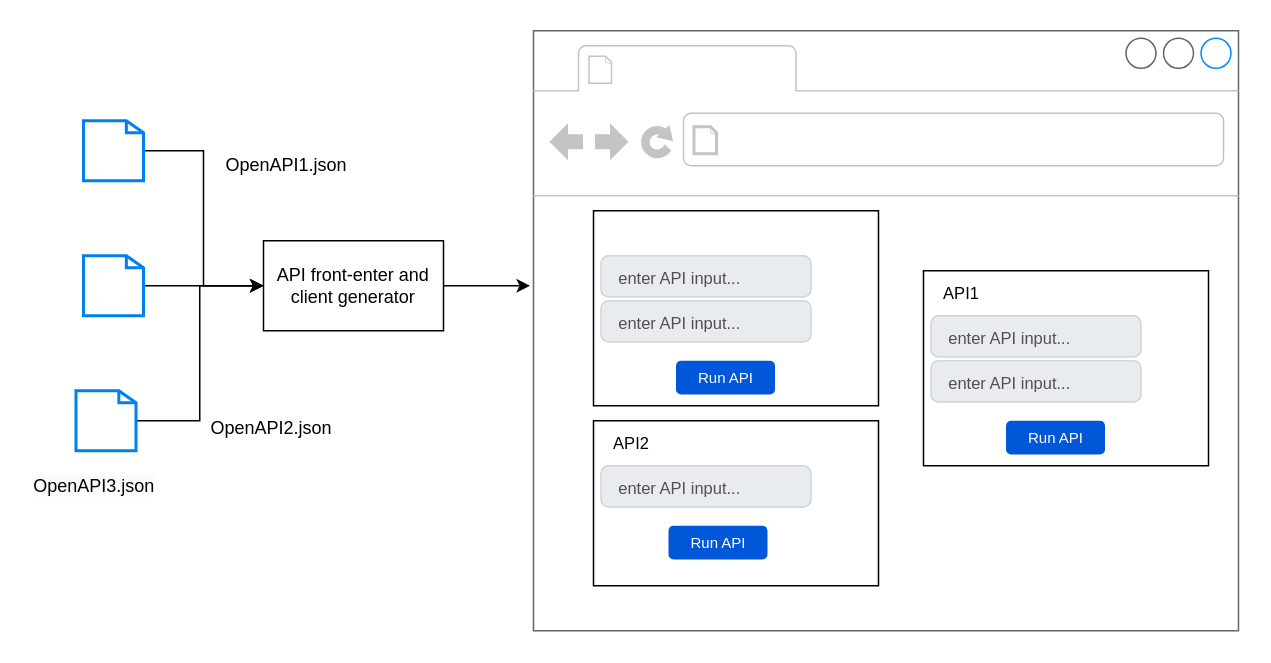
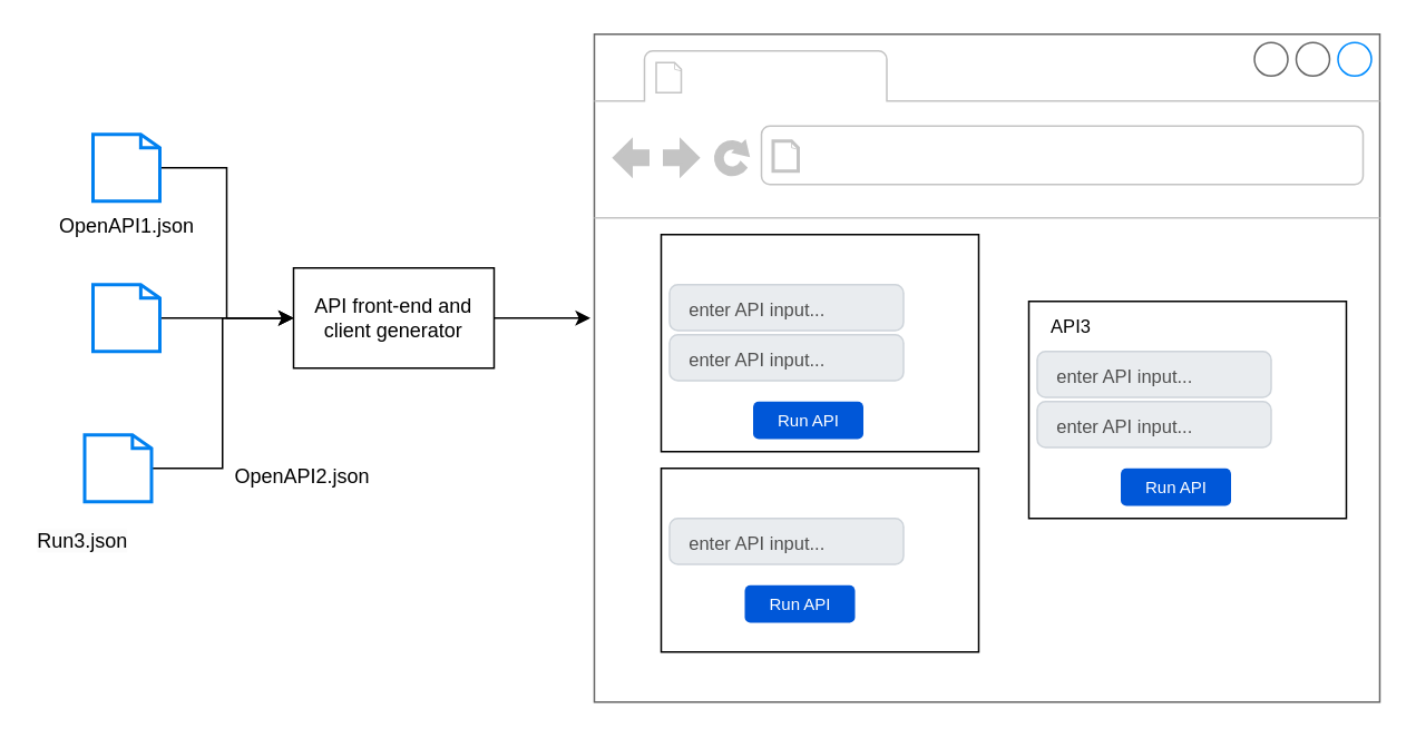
  <mxCell id="0" />
  <mxCell id="1" parent="0" />
  <mxCell id="2" style="edgeStyle=orthogonalEdgeStyle;rounded=0;orthogonalLoop=1;jettySize=auto;html=1;entryX=0;entryY=0.5;entryDx=0;entryDy=0;" edge="1" parent="1" source="3" target="12"><mxGeometry relative="1" as="geometry" /></mxCell>
  <mxCell id="3" value="" style="html=1;verticalLabelPosition=bottom;align=center;labelBackgroundColor=#ffffff;verticalAlign=top;strokeWidth=2;strokeColor=#0080F0;shadow=0;dashed=0;shape=mxgraph.ios7.icons.document;" vertex="1" parent="1"><mxGeometry x="55" y="80" width="40" height="40" as="geometry" /></mxCell>
- <mxCell id="4" value="OpenAPI1.json" style="text;html=1;align=center;verticalAlign=middle;resizable=0;points=[];autosize=1;strokeColor=none;fillColor=none;" vertex="1" parent="1"><mxGeometry x="140" y="95" width="100" height="30" as="geometry" /></mxCell>
+ <mxCell id="4" value="OpenAPI1.json" style="text;html=1;align=center;verticalAlign=middle;resizable=0;points=[];autosize=1;strokeColor=none;fillColor=none;" vertex="1" parent="1"><mxGeometry x="25" y="120" width="100" height="30" as="geometry" /></mxCell>
  <mxCell id="5" style="edgeStyle=orthogonalEdgeStyle;rounded=0;orthogonalLoop=1;jettySize=auto;html=1;" edge="1" parent="1" source="6"><mxGeometry relative="1" as="geometry"><mxPoint x="175" y="190" as="targetPoint" /></mxGeometry></mxCell>
  <mxCell id="6" value="" style="html=1;verticalLabelPosition=bottom;align=center;labelBackgroundColor=#ffffff;verticalAlign=top;strokeWidth=2;strokeColor=#0080F0;shadow=0;dashed=0;shape=mxgraph.ios7.icons.document;" vertex="1" parent="1"><mxGeometry x="55" y="170" width="40" height="40" as="geometry" /></mxCell>
  <mxCell id="7" value="OpenAPI2.json" style="text;html=1;align=center;verticalAlign=middle;resizable=0;points=[];autosize=1;strokeColor=none;fillColor=none;" vertex="1" parent="1"><mxGeometry x="130" y="270" width="100" height="30" as="geometry" /></mxCell>
- <mxCell id="8" value="&lt;span style=&quot;color: rgb(0, 0, 0); font-family: Helvetica; font-size: 12px; font-style: normal; font-variant-ligatures: normal; font-variant-caps: normal; font-weight: 400; letter-spacing: normal; orphans: 2; text-align: center; text-indent: 0px; text-transform: none; widows: 2; word-spacing: 0px; -webkit-text-stroke-width: 0px; background-color: rgb(251, 251, 251); text-decoration-thickness: initial; text-decoration-style: initial; text-decoration-color: initial; float: none; display: inline !important;&quot;&gt;OpenAPI3.json&lt;/span&gt;" style="text;whiteSpace=wrap;html=1;" vertex="1" parent="1"><mxGeometry x="20" y="310" width="110" height="40" as="geometry" /></mxCell>
+ <mxCell id="8" value="&lt;span style=&quot;color: rgb(0, 0, 0); font-family: Helvetica; font-size: 12px; font-style: normal; font-variant-ligatures: normal; font-variant-caps: normal; font-weight: 400; letter-spacing: normal; orphans: 2; text-align: center; text-indent: 0px; text-transform: none; widows: 2; word-spacing: 0px; -webkit-text-stroke-width: 0px; background-color: rgb(251, 251, 251); text-decoration-thickness: initial; text-decoration-style: initial; text-decoration-color: initial; float: none; display: inline !important;&quot;&gt;Run3.json&lt;/span&gt;" style="text;whiteSpace=wrap;html=1;" vertex="1" parent="1"><mxGeometry x="20" y="310" width="110" height="40" as="geometry" /></mxCell>
  <mxCell id="9" style="edgeStyle=orthogonalEdgeStyle;rounded=0;orthogonalLoop=1;jettySize=auto;html=1;entryX=0;entryY=0.5;entryDx=0;entryDy=0;" edge="1" parent="1" source="10" target="12"><mxGeometry relative="1" as="geometry" /></mxCell>
  <mxCell id="10" value="" style="html=1;verticalLabelPosition=bottom;align=center;labelBackgroundColor=#ffffff;verticalAlign=top;strokeWidth=2;strokeColor=#0080F0;shadow=0;dashed=0;shape=mxgraph.ios7.icons.document;" vertex="1" parent="1"><mxGeometry x="50" y="260" width="40" height="40" as="geometry" /></mxCell>
  <mxCell id="11" style="edgeStyle=orthogonalEdgeStyle;rounded=0;orthogonalLoop=1;jettySize=auto;html=1;exitX=1;exitY=0.5;exitDx=0;exitDy=0;entryX=-0.005;entryY=0.425;entryDx=0;entryDy=0;entryPerimeter=0;fontSize=10;" edge="1" parent="1" source="12" target="13"><mxGeometry relative="1" as="geometry" /></mxCell>
- <mxCell id="12" value="API front-enter and client generator" style="rounded=0;whiteSpace=wrap;html=1;" vertex="1" parent="1"><mxGeometry x="175" y="160" width="120" height="60" as="geometry" /></mxCell>
+ <mxCell id="12" value="API front-end and client generator" style="rounded=0;whiteSpace=wrap;html=1;" vertex="1" parent="1"><mxGeometry x="175" y="160" width="120" height="60" as="geometry" /></mxCell>
  <mxCell id="13" value="" style="strokeWidth=1;shadow=0;dashed=0;align=center;html=1;shape=mxgraph.mockup.containers.browserWindow;rSize=0;strokeColor=#666666;strokeColor2=#008cff;strokeColor3=#c4c4c4;mainText=,;recursiveResize=0;" vertex="1" parent="1"><mxGeometry x="355" y="20" width="470" height="400" as="geometry" /></mxCell>
  <mxCell id="14" value="" style="rounded=0;whiteSpace=wrap;html=1;align=center;" vertex="1" parent="13"><mxGeometry x="40" y="120" width="190" height="130" as="geometry" /></mxCell>
  <mxCell id="15" value="&lt;font style=&quot;font-size: 11px;&quot;&gt;enter API input...&lt;/font&gt;" style="html=1;shadow=0;dashed=0;shape=mxgraph.bootstrap.rrect;rSize=5;strokeColor=#CED4DA;strokeWidth=1;fillColor=#E9ECEF;fontColor=#505050;whiteSpace=wrap;align=left;verticalAlign=middle;spacingLeft=10;fontSize=14;" vertex="1" parent="13"><mxGeometry x="45" y="150" width="140" height="27.5" as="geometry" /></mxCell>
  <mxCell id="16" value="&lt;font style=&quot;font-size: 11px;&quot;&gt;enter API input...&lt;/font&gt;" style="html=1;shadow=0;dashed=0;shape=mxgraph.bootstrap.rrect;rSize=5;strokeColor=#CED4DA;strokeWidth=1;fillColor=#E9ECEF;fontColor=#505050;whiteSpace=wrap;align=left;verticalAlign=middle;spacingLeft=10;fontSize=14;" vertex="1" parent="13"><mxGeometry x="45" y="180" width="140" height="27.5" as="geometry" /></mxCell>
  <mxCell id="17" value="&lt;font style=&quot;font-size: 10px;&quot;&gt;Run API&lt;/font&gt;" style="rounded=1;fillColor=#0057D8;align=center;strokeColor=none;html=1;fontColor=#ffffff;fontSize=12;sketch=0;" vertex="1" parent="13"><mxGeometry x="95" y="220" width="66" height="22.5" as="geometry" /></mxCell>
  <mxCell id="18" value="" style="rounded=0;whiteSpace=wrap;html=1;align=center;" vertex="1" parent="13"><mxGeometry x="260" y="160" width="190" height="130" as="geometry" /></mxCell>
  <mxCell id="19" value="&lt;font style=&quot;font-size: 11px;&quot;&gt;enter API input...&lt;/font&gt;" style="html=1;shadow=0;dashed=0;shape=mxgraph.bootstrap.rrect;rSize=5;strokeColor=#CED4DA;strokeWidth=1;fillColor=#E9ECEF;fontColor=#505050;whiteSpace=wrap;align=left;verticalAlign=middle;spacingLeft=10;fontSize=14;" vertex="1" parent="13"><mxGeometry x="265" y="190" width="140" height="27.5" as="geometry" /></mxCell>
  <mxCell id="20" value="&lt;font style=&quot;font-size: 11px;&quot;&gt;enter API input...&lt;/font&gt;" style="html=1;shadow=0;dashed=0;shape=mxgraph.bootstrap.rrect;rSize=5;strokeColor=#CED4DA;strokeWidth=1;fillColor=#E9ECEF;fontColor=#505050;whiteSpace=wrap;align=left;verticalAlign=middle;spacingLeft=10;fontSize=14;" vertex="1" parent="13"><mxGeometry x="265" y="220" width="140" height="27.5" as="geometry" /></mxCell>
- <mxCell id="21" value="API1" style="text;html=1;align=center;verticalAlign=middle;resizable=0;points=[];autosize=1;strokeColor=none;fillColor=none;fontSize=11;" vertex="1" parent="13"><mxGeometry x="260" y="160" width="50" height="30" as="geometry" /></mxCell>
+ <mxCell id="21" value="API3" style="text;html=1;align=center;verticalAlign=middle;resizable=0;points=[];autosize=1;strokeColor=none;fillColor=none;fontSize=11;" vertex="1" parent="13"><mxGeometry x="260" y="160" width="50" height="30" as="geometry" /></mxCell>
  <mxCell id="22" value="&lt;font style=&quot;font-size: 10px;&quot;&gt;Run API&lt;/font&gt;" style="rounded=1;fillColor=#0057D8;align=center;strokeColor=none;html=1;fontColor=#ffffff;fontSize=12;sketch=0;" vertex="1" parent="13"><mxGeometry x="315" y="260" width="66" height="22.5" as="geometry" /></mxCell>
  <mxCell id="23" value="" style="rounded=0;whiteSpace=wrap;html=1;align=center;" vertex="1" parent="13"><mxGeometry x="40" y="260" width="190" height="110" as="geometry" /></mxCell>
  <mxCell id="24" value="&lt;font style=&quot;font-size: 11px;&quot;&gt;enter API input...&lt;/font&gt;" style="html=1;shadow=0;dashed=0;shape=mxgraph.bootstrap.rrect;rSize=5;strokeColor=#CED4DA;strokeWidth=1;fillColor=#E9ECEF;fontColor=#505050;whiteSpace=wrap;align=left;verticalAlign=middle;spacingLeft=10;fontSize=14;" vertex="1" parent="13"><mxGeometry x="45" y="290" width="140" height="27.5" as="geometry" /></mxCell>
- <mxCell id="25" value="API2" style="text;html=1;align=center;verticalAlign=middle;resizable=0;points=[];autosize=1;strokeColor=none;fillColor=none;fontSize=11;" vertex="1" parent="13"><mxGeometry x="40" y="260" width="50" height="30" as="geometry" /></mxCell>
  <mxCell id="26" value="&lt;font style=&quot;font-size: 10px;&quot;&gt;Run API&lt;/font&gt;" style="rounded=1;fillColor=#0057D8;align=center;strokeColor=none;html=1;fontColor=#ffffff;fontSize=12;sketch=0;" vertex="1" parent="13"><mxGeometry x="90" y="330" width="66" height="22.5" as="geometry" /></mxCell>
